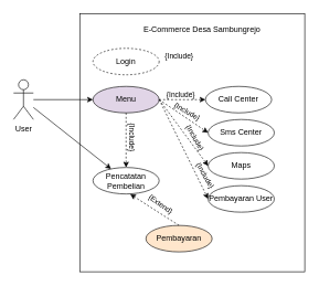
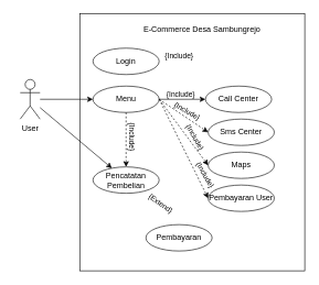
  <mxCell id="0" />
  <mxCell id="1" parent="0" />
- <mxCell id="2" value="User" style="shape=umlActor;verticalLabelPosition=bottom;verticalAlign=top;html=1;outlineConnect=0;" vertex="1" parent="1"><mxGeometry x="20" y="120" width="30" height="60" as="geometry" /></mxCell>
+ <mxCell id="2" value="User" style="shape=umlActor;verticalLabelPosition=bottom;verticalAlign=top;html=1;outlineConnect=0;" vertex="1" parent="1"><mxGeometry x="30" y="120" width="30" height="60" as="geometry" /></mxCell>
  <mxCell id="3" value="" style="rounded=0;whiteSpace=wrap;html=1;" vertex="1" parent="1"><mxGeometry x="120" y="20" width="340" height="390" as="geometry" /></mxCell>
  <mxCell id="4" value="E-Commerce Desa Sambungrejo" style="text;html=1;strokeColor=none;fillColor=none;align=center;verticalAlign=middle;whiteSpace=wrap;rounded=0;" vertex="1" parent="1"><mxGeometry x="210" y="30" width="190" height="30" as="geometry" /></mxCell>
- <mxCell id="5" value="Login" style="ellipse;whiteSpace=wrap;html=1;dashed=1;" vertex="1" parent="1"><mxGeometry x="140" y="72.5" width="100" height="40" as="geometry" /></mxCell>
+ <mxCell id="5" value="Login" style="ellipse;whiteSpace=wrap;html=1;" vertex="1" parent="1"><mxGeometry x="140" y="72.5" width="100" height="40" as="geometry" /></mxCell>
  <mxCell id="6" value="" style="endArrow=classic;html=1;rounded=0;" edge="1" parent="1" source="2" target="9"><mxGeometry width="50" height="50" relative="1" as="geometry"><mxPoint x="340" y="220" as="sourcePoint" /><mxPoint x="130" y="200" as="targetPoint" /></mxGeometry></mxCell>
- <mxCell id="7" value="Menu" style="ellipse;whiteSpace=wrap;html=1;fillColor=#e1d5e7;" vertex="1" parent="1"><mxGeometry x="140" y="130" width="100" height="40" as="geometry" /></mxCell>
- <mxCell id="8" value="Pembayaran" style="ellipse;whiteSpace=wrap;html=1;fillColor=#ffe6cc;" vertex="1" parent="1"><mxGeometry x="220" y="340" width="100" height="40" as="geometry" /></mxCell>
+ <mxCell id="7" value="Menu" style="ellipse;whiteSpace=wrap;html=1;" vertex="1" parent="1"><mxGeometry x="140" y="130" width="100" height="40" as="geometry" /></mxCell>
+ <mxCell id="8" value="Pembayaran" style="ellipse;whiteSpace=wrap;html=1;" vertex="1" parent="1"><mxGeometry x="220" y="340" width="100" height="40" as="geometry" /></mxCell>
  <mxCell id="9" value="Pencatatan Pembelian" style="ellipse;whiteSpace=wrap;html=1;" vertex="1" parent="1"><mxGeometry x="140" y="252.5" width="100" height="40" as="geometry" /></mxCell>
  <mxCell id="10" value="&lt;font style=&quot;font-size: 11px&quot;&gt;{Include}&lt;/font&gt;" style="text;html=1;strokeColor=none;fillColor=none;align=center;verticalAlign=middle;whiteSpace=wrap;rounded=0;rotation=0;" vertex="1" parent="1"><mxGeometry x="267.5" y="72.5" width="5" height="25" as="geometry" /></mxCell>
  <mxCell id="11" value="" style="endArrow=classic;html=1;rounded=0;fontSize=11;entryX=0;entryY=0.5;entryDx=0;entryDy=0;" edge="1" parent="1" source="2" target="7"><mxGeometry width="50" height="50" relative="1" as="geometry"><mxPoint x="240" y="250" as="sourcePoint" /><mxPoint x="290" y="200" as="targetPoint" /></mxGeometry></mxCell>
- <mxCell id="12" value="" style="endArrow=classic;html=1;rounded=0;fontSize=11;entryX=0.563;entryY=1.008;entryDx=0;entryDy=0;dashed=1;entryPerimeter=0;exitX=0.5;exitY=0;exitDx=0;exitDy=0;" edge="1" parent="1" source="8" target="9"><mxGeometry width="50" height="50" relative="1" as="geometry"><mxPoint x="230" y="250" as="sourcePoint" /><mxPoint x="290" y="210" as="targetPoint" /></mxGeometry></mxCell>
  <mxCell id="13" value="&lt;font style=&quot;font-size: 11px&quot;&gt;{Include}&lt;/font&gt;" style="text;html=1;strokeColor=none;fillColor=none;align=center;verticalAlign=middle;whiteSpace=wrap;rounded=0;rotation=90;" vertex="1" parent="1"><mxGeometry x="180" y="195" width="40" height="25" as="geometry" /></mxCell>
  <mxCell id="14" value="Call Center" style="ellipse;whiteSpace=wrap;html=1;" vertex="1" parent="1"><mxGeometry x="310" y="130" width="100" height="40" as="geometry" /></mxCell>
- <mxCell id="15" value="" style="endArrow=classic;html=1;rounded=0;dashed=1;fontSize=11;exitX=1;exitY=0.5;exitDx=0;exitDy=0;entryX=0;entryY=0.5;entryDx=0;entryDy=0;" edge="1" parent="1" source="7" target="14"><mxGeometry width="50" height="50" relative="1" as="geometry"><mxPoint x="250" y="190" as="sourcePoint" /><mxPoint x="300" y="140" as="targetPoint" /></mxGeometry></mxCell>
+ <mxCell id="15" value="" style="endArrow=classic;html=1;rounded=0;dashed=0;fontSize=11;exitX=1;exitY=0.5;exitDx=0;exitDy=0;entryX=0;entryY=0.5;entryDx=0;entryDy=0;" edge="1" parent="1" source="7" target="14"><mxGeometry width="50" height="50" relative="1" as="geometry"><mxPoint x="250" y="190" as="sourcePoint" /><mxPoint x="300" y="140" as="targetPoint" /></mxGeometry></mxCell>
  <mxCell id="16" value="Sms Center" style="ellipse;whiteSpace=wrap;html=1;" vertex="1" parent="1"><mxGeometry x="314" y="180" width="100" height="40" as="geometry" /></mxCell>
  <mxCell id="17" value="Maps" style="ellipse;whiteSpace=wrap;html=1;" vertex="1" parent="1"><mxGeometry x="314" y="230" width="100" height="40" as="geometry" /></mxCell>
  <mxCell id="18" value="Pembayaran User" style="ellipse;whiteSpace=wrap;html=1;" vertex="1" parent="1"><mxGeometry x="314" y="280" width="100" height="40" as="geometry" /></mxCell>
  <mxCell id="19" value="" style="endArrow=classic;html=1;rounded=0;dashed=1;fontSize=11;entryX=0;entryY=0.5;entryDx=0;entryDy=0;" edge="1" parent="1" target="16"><mxGeometry width="50" height="50" relative="1" as="geometry"><mxPoint x="240" y="150" as="sourcePoint" /><mxPoint x="300" y="200" as="targetPoint" /></mxGeometry></mxCell>
  <mxCell id="20" value="" style="endArrow=classic;html=1;rounded=0;dashed=1;fontSize=11;entryX=0;entryY=0.5;entryDx=0;entryDy=0;" edge="1" parent="1" target="17"><mxGeometry width="50" height="50" relative="1" as="geometry"><mxPoint x="240" y="150" as="sourcePoint" /><mxPoint x="300" y="200" as="targetPoint" /></mxGeometry></mxCell>
  <mxCell id="21" value="" style="endArrow=classic;html=1;rounded=0;dashed=1;fontSize=11;entryX=0;entryY=0.5;entryDx=0;entryDy=0;" edge="1" parent="1" target="18"><mxGeometry width="50" height="50" relative="1" as="geometry"><mxPoint x="240" y="150" as="sourcePoint" /><mxPoint x="300" y="200" as="targetPoint" /></mxGeometry></mxCell>
  <mxCell id="22" value="&lt;font style=&quot;font-size: 11px&quot;&gt;{Include}&lt;/font&gt;" style="text;html=1;strokeColor=none;fillColor=none;align=center;verticalAlign=middle;whiteSpace=wrap;rounded=0;rotation=0;" vertex="1" parent="1"><mxGeometry x="252.5" y="130" width="40" height="25" as="geometry" /></mxCell>
  <mxCell id="23" value="&lt;font style=&quot;font-size: 11px&quot;&gt;{Include}&lt;/font&gt;" style="text;html=1;strokeColor=none;fillColor=none;align=center;verticalAlign=middle;whiteSpace=wrap;rounded=0;rotation=30;" vertex="1" parent="1"><mxGeometry x="262.5" y="155" width="40" height="25" as="geometry" /></mxCell>
  <mxCell id="24" value="&lt;font style=&quot;font-size: 11px&quot;&gt;{Include}&lt;/font&gt;" style="text;html=1;strokeColor=none;fillColor=none;align=center;verticalAlign=middle;whiteSpace=wrap;rounded=0;rotation=60;" vertex="1" parent="1"><mxGeometry x="275" y="195" width="40" height="25" as="geometry" /></mxCell>
  <mxCell id="25" value="&lt;font style=&quot;font-size: 11px&quot;&gt;{Include}&lt;/font&gt;" style="text;html=1;strokeColor=none;fillColor=none;align=center;verticalAlign=middle;whiteSpace=wrap;rounded=0;rotation=60;" vertex="1" parent="1"><mxGeometry x="290" y="252.5" width="40" height="25" as="geometry" /></mxCell>
  <mxCell id="26" value="" style="endArrow=classic;html=1;rounded=0;dashed=1;fontSize=11;exitX=0.5;exitY=1;exitDx=0;exitDy=0;entryX=0.5;entryY=0;entryDx=0;entryDy=0;" edge="1" parent="1" source="7" target="9"><mxGeometry width="50" height="50" relative="1" as="geometry"><mxPoint x="250" y="250" as="sourcePoint" /><mxPoint x="300" y="200" as="targetPoint" /></mxGeometry></mxCell>
  <mxCell id="27" value="&lt;font style=&quot;font-size: 11px&quot;&gt;{Extend}&lt;/font&gt;" style="text;html=1;strokeColor=none;fillColor=none;align=center;verticalAlign=middle;whiteSpace=wrap;rounded=0;rotation=35;" vertex="1" parent="1"><mxGeometry x="222.5" y="295" width="40" height="25" as="geometry" /></mxCell>
